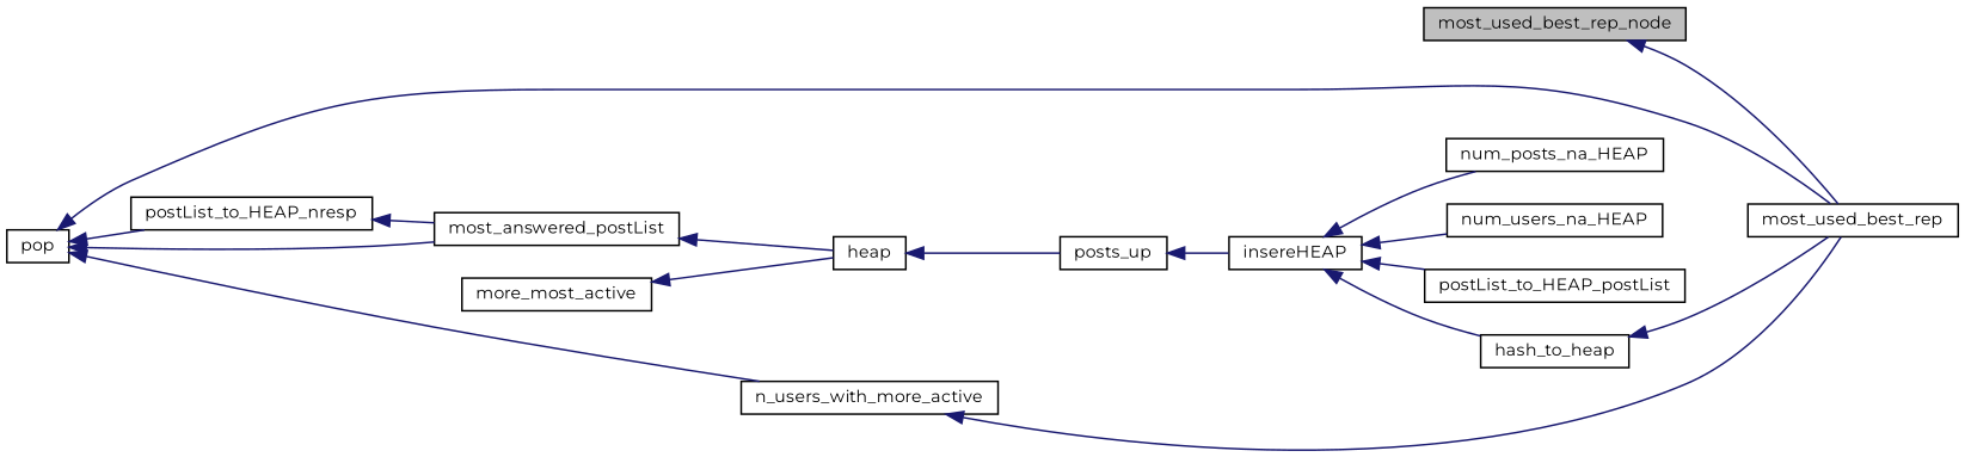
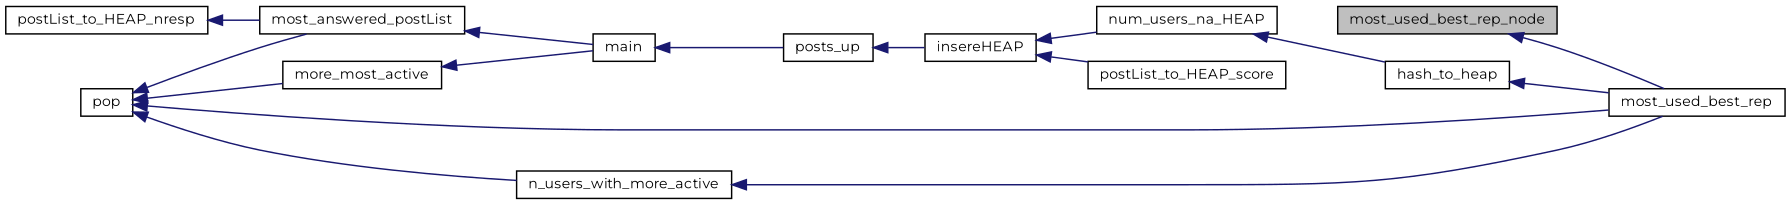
  digraph {
    fontname=Montserrat
    rankdir=LR
    node [color=black fillcolor=white fontname=Montserrat fontsize=10 shape=record style=filled]
    edge [color=midnightblue dir=back fontname=Montserrat fontsize=10 labelfontname=FreeSans labelfontsize=10 style=solid]
    n1 [fillcolor=grey75 fontcolor=black height=0.2 label=most_used_best_rep_node width=0.4]
    n2 [height=0.2 label=most_used_best_rep width=0.4]
-   n3 [height=0.2 label=heap width=0.4]
+   n3 [height=0.2 label=main width=0.4]
    n4 [height=0.2 label=posts_up width=0.4]
    n5 [height=0.2 label=insereHEAP width=0.4]
-   n6 [height=0.2 label=num_posts_na_HEAP width=0.4]
    n7 [height=0.2 label=num_users_na_HEAP width=0.4]
-   n8 [height=0.2 label=postList_to_HEAP_postList width=0.4]
+   n8 [height=0.2 label=postList_to_HEAP_score width=0.4]
    n9 [height=0.2 label=hash_to_heap width=0.4]
    n10 [height=0.2 label=postList_to_HEAP_nresp width=0.4]
    n11 [height=0.2 label=most_answered_postList width=0.4]
    n12 [height=0.2 label=pop width=0.4]
    n13 [height=0.2 label=more_most_active width=0.4]
    n14 [height=0.2 label=n_users_with_more_active width=0.4]
    n1 -> n2
    n3 -> n4
    n4 -> n5
-   n5 -> n6
    n5 -> n7
    n5 -> n8
-   n5 -> n9
+   n7 -> n9
    n9 -> n2
    n10 -> n11
    n11 -> n3
    n12 -> n2
    n12 -> n11
-   n12 -> n10
+   n12 -> n13
    n12 -> n14
    n13 -> n3
    n14 -> n2
  }
